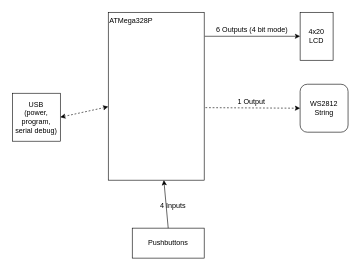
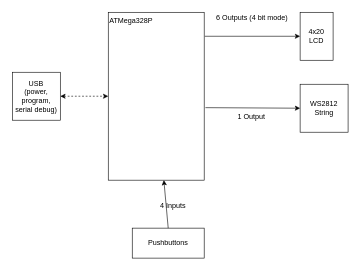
  <mxCell id="0" />
  <mxCell id="1" parent="0" />
  <mxCell id="2" value="ATMega328P" style="rounded=0;whiteSpace=wrap;html=1;verticalAlign=top;align=left;" vertex="1" parent="1"><mxGeometry x="180" y="20" width="160" height="280" as="geometry" /></mxCell>
  <mxCell id="3" value="4x20 LCD" style="rounded=0;whiteSpace=wrap;html=1;align=center;" vertex="1" parent="1"><mxGeometry x="500" y="20" width="55" height="80" as="geometry" /></mxCell>
  <mxCell id="4" value="" style="endArrow=classic;html=1;entryX=0;entryY=0.5;entryDx=0;entryDy=0;" edge="1" parent="1" target="3"><mxGeometry width="50" height="50" relative="1" as="geometry"><mxPoint x="341" y="60" as="sourcePoint" /><mxPoint x="420" y="40" as="targetPoint" /></mxGeometry></mxCell>
- <mxCell id="5" value="WS2812&lt;br&gt;String" style="whiteSpace=wrap;html=1;align=center;rounded=1;" vertex="1" parent="1"><mxGeometry x="500" y="140" width="80" height="80" as="geometry" /></mxCell>
- <mxCell id="6" value="" style="endArrow=classic;html=1;entryX=0;entryY=0.5;entryDx=0;entryDy=0;exitX=1.013;exitY=0.568;exitDx=0;exitDy=0;exitPerimeter=0;dashed=1;" edge="1" parent="1" source="2" target="5"><mxGeometry width="50" height="50" relative="1" as="geometry"><mxPoint x="370" y="210" as="sourcePoint" /><mxPoint x="470" y="170" as="targetPoint" /></mxGeometry></mxCell>
+ <mxCell id="5" value="WS2812&lt;br&gt;String" style="rounded=0;whiteSpace=wrap;html=1;align=center;" vertex="1" parent="1"><mxGeometry x="500" y="140" width="80" height="80" as="geometry" /></mxCell>
+ <mxCell id="6" value="" style="endArrow=classic;html=1;entryX=0;entryY=0.5;entryDx=0;entryDy=0;exitX=1.013;exitY=0.568;exitDx=0;exitDy=0;exitPerimeter=0;" edge="1" parent="1" source="2" target="5"><mxGeometry width="50" height="50" relative="1" as="geometry"><mxPoint x="370" y="210" as="sourcePoint" /><mxPoint x="470" y="170" as="targetPoint" /></mxGeometry></mxCell>
  <mxCell id="7" value="Pushbuttons" style="rounded=0;whiteSpace=wrap;html=1;align=center;" vertex="1" parent="1"><mxGeometry x="220" y="380" width="120" height="50" as="geometry" /></mxCell>
  <mxCell id="8" value="" style="endArrow=classic;html=1;exitX=0.5;exitY=0;exitDx=0;exitDy=0;" edge="1" parent="1" source="7" target="2"><mxGeometry width="50" height="50" relative="1" as="geometry"><mxPoint x="360" y="390" as="sourcePoint" /><mxPoint x="410" y="340" as="targetPoint" /></mxGeometry></mxCell>
- <mxCell id="9" value="6 Outputs (4 bit mode)" style="text;html=1;strokeColor=none;fillColor=none;align=center;verticalAlign=middle;whiteSpace=wrap;rounded=0;" vertex="1" parent="1"><mxGeometry x="355" y="40" width="130" height="20" as="geometry" /></mxCell>
- <mxCell id="10" value="1 Output" style="text;html=1;strokeColor=none;fillColor=none;align=center;verticalAlign=middle;whiteSpace=wrap;rounded=0;" vertex="1" parent="1"><mxGeometry x="354" y="159" width="130" height="20" as="geometry" /></mxCell>
+ <mxCell id="9" value="6 Outputs (4 bit mode)" style="text;html=1;strokeColor=none;fillColor=none;align=center;verticalAlign=middle;whiteSpace=wrap;rounded=0;" vertex="1" parent="1"><mxGeometry x="355" y="20" width="130" height="20" as="geometry" /></mxCell>
+ <mxCell id="10" value="1 Output" style="text;html=1;strokeColor=none;fillColor=none;align=center;verticalAlign=middle;whiteSpace=wrap;rounded=0;" vertex="1" parent="1"><mxGeometry x="354" y="184" width="130" height="20" as="geometry" /></mxCell>
  <mxCell id="11" value="4 Inputs" style="text;html=1;strokeColor=none;fillColor=none;align=center;verticalAlign=middle;whiteSpace=wrap;rounded=0;" vertex="1" parent="1"><mxGeometry x="253" y="333" width="70" height="20" as="geometry" /></mxCell>
- <mxCell id="12" value="USB&lt;br&gt;(power, program, serial debug)" style="rounded=0;whiteSpace=wrap;html=1;align=center;" vertex="1" parent="1"><mxGeometry x="20" y="155" width="80" height="80" as="geometry" /></mxCell>
+ <mxCell id="12" value="USB&lt;br&gt;(power, program, serial debug)" style="rounded=0;whiteSpace=wrap;html=1;align=center;" vertex="1" parent="1"><mxGeometry x="20" y="120" width="80" height="80" as="geometry" /></mxCell>
  <mxCell id="13" value="" style="endArrow=classic;startArrow=classic;html=1;exitX=1;exitY=0.5;exitDx=0;exitDy=0;dashed=1;" edge="1" parent="1" source="12" target="2"><mxGeometry width="50" height="50" relative="1" as="geometry"><mxPoint x="40" y="380" as="sourcePoint" /><mxPoint x="90" y="330" as="targetPoint" /></mxGeometry></mxCell>
